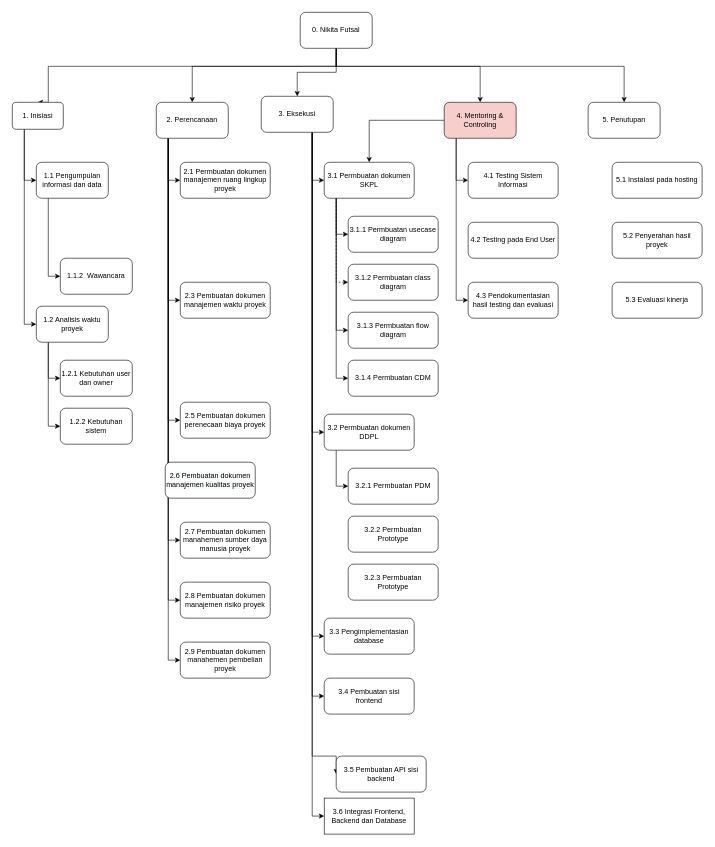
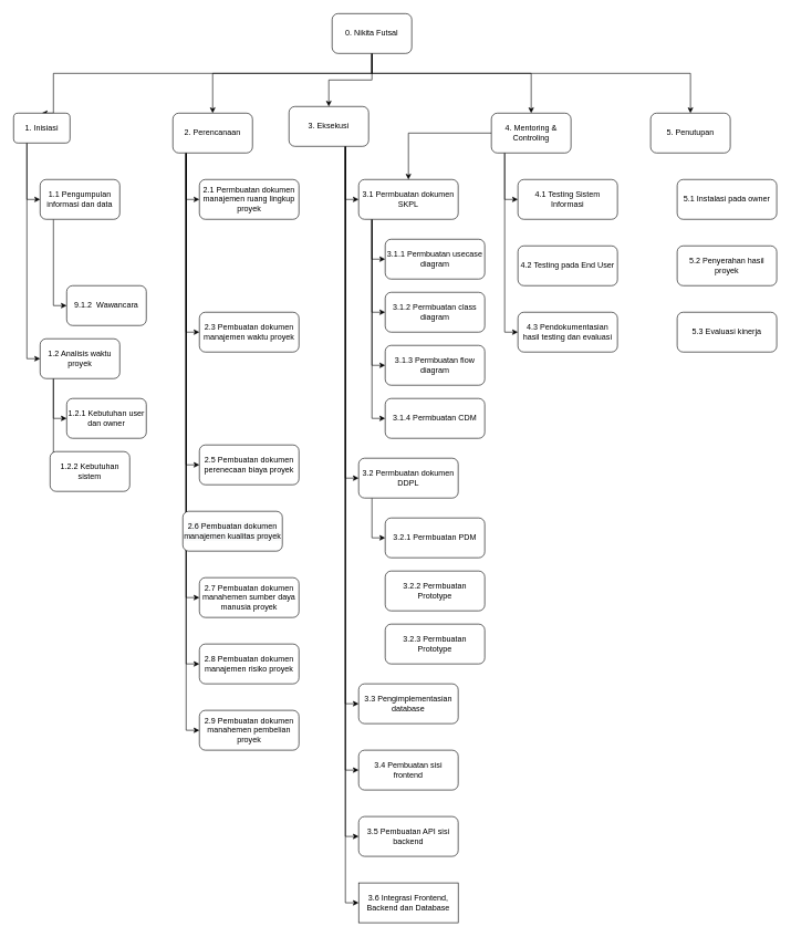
  <mxCell id="0" />
  <mxCell id="1" parent="0" />
  <mxCell id="2" style="edgeStyle=orthogonalEdgeStyle;rounded=0;orthogonalLoop=1;jettySize=auto;html=1;entryX=0.5;entryY=0;entryDx=0;entryDy=0;" parent="1" source="7" target="10" edge="1"><mxGeometry relative="1" as="geometry"><Array as="points"><mxPoint x="560" y="110" /><mxPoint x="80" y="110" /></Array></mxGeometry></mxCell>
  <mxCell id="3" style="edgeStyle=orthogonalEdgeStyle;rounded=0;orthogonalLoop=1;jettySize=auto;html=1;" parent="1" source="7" target="18" edge="1"><mxGeometry relative="1" as="geometry"><Array as="points"><mxPoint x="560" y="110" /><mxPoint x="320" y="110" /></Array></mxGeometry></mxCell>
  <mxCell id="4" style="edgeStyle=orthogonalEdgeStyle;rounded=0;orthogonalLoop=1;jettySize=auto;html=1;entryX=0.5;entryY=0;entryDx=0;entryDy=0;" parent="1" source="7" target="25" edge="1"><mxGeometry relative="1" as="geometry" /></mxCell>
  <mxCell id="5" style="edgeStyle=orthogonalEdgeStyle;rounded=0;orthogonalLoop=1;jettySize=auto;html=1;entryX=0.5;entryY=0;entryDx=0;entryDy=0;" parent="1" source="7" target="29" edge="1"><mxGeometry relative="1" as="geometry"><Array as="points"><mxPoint x="560" y="110" /><mxPoint x="800" y="110" /></Array></mxGeometry></mxCell>
  <mxCell id="6" style="edgeStyle=orthogonalEdgeStyle;rounded=0;orthogonalLoop=1;jettySize=auto;html=1;" parent="1" source="7" target="30" edge="1"><mxGeometry relative="1" as="geometry"><Array as="points"><mxPoint x="560" y="110" /><mxPoint x="1040" y="110" /></Array></mxGeometry></mxCell>
  <mxCell id="7" value="0. Nikita Futsal" style="rounded=1;whiteSpace=wrap;html=1;" parent="1" vertex="1"><mxGeometry x="500" y="20" width="120" height="60" as="geometry" /></mxCell>
  <mxCell id="8" style="edgeStyle=orthogonalEdgeStyle;rounded=0;orthogonalLoop=1;jettySize=auto;html=1;entryX=0;entryY=0.5;entryDx=0;entryDy=0;" parent="1" source="10" target="32" edge="1"><mxGeometry relative="1" as="geometry"><Array as="points"><mxPoint x="40" y="300" /></Array></mxGeometry></mxCell>
  <mxCell id="9" style="edgeStyle=orthogonalEdgeStyle;rounded=0;orthogonalLoop=1;jettySize=auto;html=1;entryX=0;entryY=0.5;entryDx=0;entryDy=0;" parent="1" source="10" target="35" edge="1"><mxGeometry relative="1" as="geometry"><Array as="points"><mxPoint x="40" y="540" /></Array></mxGeometry></mxCell>
  <mxCell id="10" value="1. Inisiasi" style="rounded=1;whiteSpace=wrap;html=1;" parent="1" vertex="1"><mxGeometry x="20" y="170" width="85" height="45" as="geometry" /></mxCell>
  <mxCell id="11" style="edgeStyle=orthogonalEdgeStyle;rounded=0;orthogonalLoop=1;jettySize=auto;html=1;entryX=0;entryY=0.5;entryDx=0;entryDy=0;" parent="1" source="18" target="39" edge="1"><mxGeometry relative="1" as="geometry"><Array as="points"><mxPoint x="280" y="300" /></Array></mxGeometry></mxCell>
  <mxCell id="12" style="edgeStyle=orthogonalEdgeStyle;rounded=0;orthogonalLoop=1;jettySize=auto;html=1;entryX=0;entryY=0.5;entryDx=0;entryDy=0;" parent="1" source="18" target="40" edge="1"><mxGeometry relative="1" as="geometry"><Array as="points"><mxPoint x="280" y="500" /></Array></mxGeometry></mxCell>
  <mxCell id="13" style="edgeStyle=orthogonalEdgeStyle;rounded=0;orthogonalLoop=1;jettySize=auto;html=1;entryX=0;entryY=0.5;entryDx=0;entryDy=0;" parent="1" source="18" target="42" edge="1"><mxGeometry relative="1" as="geometry"><Array as="points"><mxPoint x="280" y="700" /></Array></mxGeometry></mxCell>
  <mxCell id="14" style="edgeStyle=orthogonalEdgeStyle;rounded=0;orthogonalLoop=1;jettySize=auto;html=1;entryX=0;entryY=0.5;entryDx=0;entryDy=0;" parent="1" source="18" target="41" edge="1"><mxGeometry relative="1" as="geometry"><Array as="points"><mxPoint x="280" y="800" /></Array></mxGeometry></mxCell>
  <mxCell id="15" style="edgeStyle=orthogonalEdgeStyle;rounded=0;orthogonalLoop=1;jettySize=auto;html=1;entryX=0;entryY=0.5;entryDx=0;entryDy=0;" parent="1" source="18" target="43" edge="1"><mxGeometry relative="1" as="geometry"><Array as="points"><mxPoint x="280" y="900" /></Array></mxGeometry></mxCell>
  <mxCell id="16" style="edgeStyle=orthogonalEdgeStyle;rounded=0;orthogonalLoop=1;jettySize=auto;html=1;entryX=0;entryY=0.5;entryDx=0;entryDy=0;" parent="1" source="18" target="45" edge="1"><mxGeometry relative="1" as="geometry"><Array as="points"><mxPoint x="280" y="1000" /></Array></mxGeometry></mxCell>
  <mxCell id="17" style="edgeStyle=orthogonalEdgeStyle;rounded=0;orthogonalLoop=1;jettySize=auto;html=1;entryX=0;entryY=0.5;entryDx=0;entryDy=0;" parent="1" source="18" target="44" edge="1"><mxGeometry relative="1" as="geometry"><Array as="points"><mxPoint x="280" y="1100" /></Array></mxGeometry></mxCell>
  <mxCell id="18" value="2. Perencanaan" style="rounded=1;whiteSpace=wrap;html=1;" parent="1" vertex="1"><mxGeometry x="260" y="170" width="120" height="60" as="geometry" /></mxCell>
  <mxCell id="19" style="edgeStyle=orthogonalEdgeStyle;rounded=0;orthogonalLoop=1;jettySize=auto;html=1;entryX=0;entryY=0.5;entryDx=0;entryDy=0;" parent="1" source="25" target="50" edge="1"><mxGeometry relative="1" as="geometry"><Array as="points"><mxPoint x="520" y="300" /></Array></mxGeometry></mxCell>
  <mxCell id="20" style="edgeStyle=orthogonalEdgeStyle;rounded=0;orthogonalLoop=1;jettySize=auto;html=1;entryX=0;entryY=0.5;entryDx=0;entryDy=0;" parent="1" source="25" target="56" edge="1"><mxGeometry relative="1" as="geometry"><Array as="points"><mxPoint x="520" y="720" /></Array></mxGeometry></mxCell>
  <mxCell id="21" style="edgeStyle=orthogonalEdgeStyle;rounded=0;orthogonalLoop=1;jettySize=auto;html=1;entryX=0;entryY=0.5;entryDx=0;entryDy=0;" parent="1" source="25" target="60" edge="1"><mxGeometry relative="1" as="geometry"><Array as="points"><mxPoint x="520" y="1060" /></Array></mxGeometry></mxCell>
  <mxCell id="22" style="edgeStyle=orthogonalEdgeStyle;rounded=0;orthogonalLoop=1;jettySize=auto;html=1;entryX=0;entryY=0.5;entryDx=0;entryDy=0;" parent="1" source="25" target="61" edge="1"><mxGeometry relative="1" as="geometry"><Array as="points"><mxPoint x="520" y="1160" /></Array></mxGeometry></mxCell>
  <mxCell id="23" style="edgeStyle=orthogonalEdgeStyle;rounded=0;orthogonalLoop=1;jettySize=auto;html=1;entryX=0;entryY=0.5;entryDx=0;entryDy=0;" parent="1" source="25" target="62" edge="1"><mxGeometry relative="1" as="geometry"><Array as="points"><mxPoint x="520" y="1260" /></Array></mxGeometry></mxCell>
  <mxCell id="24" style="edgeStyle=orthogonalEdgeStyle;rounded=0;orthogonalLoop=1;jettySize=auto;html=1;entryX=0;entryY=0.5;entryDx=0;entryDy=0;" parent="1" source="25" target="63" edge="1"><mxGeometry relative="1" as="geometry"><Array as="points"><mxPoint x="520" y="1360" /></Array></mxGeometry></mxCell>
  <mxCell id="25" value="3. Eksekusi" style="rounded=1;whiteSpace=wrap;html=1;" parent="1" vertex="1"><mxGeometry x="435" y="160" width="120" height="60" as="geometry" /></mxCell>
  <mxCell id="26" style="edgeStyle=orthogonalEdgeStyle;rounded=0;orthogonalLoop=1;jettySize=auto;html=1;entryX=0;entryY=0.5;entryDx=0;entryDy=0;" parent="1" source="29" target="64" edge="1"><mxGeometry relative="1" as="geometry"><Array as="points"><mxPoint x="760" y="300" /></Array></mxGeometry></mxCell>
  <mxCell id="27" style="edgeStyle=orthogonalEdgeStyle;rounded=0;orthogonalLoop=1;jettySize=auto;html=1;" parent="1" source="29" target="50" edge="1"><mxGeometry relative="1" as="geometry" /></mxCell>
  <mxCell id="28" style="edgeStyle=orthogonalEdgeStyle;rounded=0;orthogonalLoop=1;jettySize=auto;html=1;entryX=0;entryY=0.5;entryDx=0;entryDy=0;" parent="1" source="29" target="66" edge="1"><mxGeometry relative="1" as="geometry"><Array as="points"><mxPoint x="760" y="500" /></Array></mxGeometry></mxCell>
- <mxCell id="29" value="4. Mentoring &amp;amp; Controling" style="rounded=1;whiteSpace=wrap;html=1;fillColor=#f8cecc;" parent="1" vertex="1"><mxGeometry x="740" y="170" width="120" height="60" as="geometry" /></mxCell>
+ <mxCell id="29" value="4. Mentoring &amp;amp; Controling" style="rounded=1;whiteSpace=wrap;html=1;" parent="1" vertex="1"><mxGeometry x="740" y="170" width="120" height="60" as="geometry" /></mxCell>
  <mxCell id="30" value="5. Penutupan" style="rounded=1;whiteSpace=wrap;html=1;" parent="1" vertex="1"><mxGeometry x="980" y="170" width="120" height="60" as="geometry" /></mxCell>
  <mxCell id="31" style="edgeStyle=orthogonalEdgeStyle;rounded=0;orthogonalLoop=1;jettySize=auto;html=1;entryX=0;entryY=0.5;entryDx=0;entryDy=0;" parent="1" source="32" target="36" edge="1"><mxGeometry relative="1" as="geometry"><Array as="points"><mxPoint x="80" y="460" /></Array></mxGeometry></mxCell>
  <mxCell id="32" value="1.1 Pengumpulan informasi dan data" style="rounded=1;whiteSpace=wrap;html=1;" parent="1" vertex="1"><mxGeometry x="60" y="270" width="120" height="60" as="geometry" /></mxCell>
  <mxCell id="33" style="edgeStyle=orthogonalEdgeStyle;rounded=0;orthogonalLoop=1;jettySize=auto;html=1;entryX=0;entryY=0.5;entryDx=0;entryDy=0;" parent="1" source="35" target="37" edge="1"><mxGeometry relative="1" as="geometry"><Array as="points"><mxPoint x="80" y="630" /></Array></mxGeometry></mxCell>
  <mxCell id="34" style="edgeStyle=orthogonalEdgeStyle;rounded=0;orthogonalLoop=1;jettySize=auto;html=1;entryX=0;entryY=0.5;entryDx=0;entryDy=0;" parent="1" source="35" target="38" edge="1"><mxGeometry relative="1" as="geometry"><Array as="points"><mxPoint x="80" y="710" /></Array></mxGeometry></mxCell>
  <mxCell id="35" value="1.2 Analisis waktu proyek" style="rounded=1;whiteSpace=wrap;html=1;" parent="1" vertex="1"><mxGeometry x="60" y="510" width="120" height="60" as="geometry" /></mxCell>
- <mxCell id="36" value="1.1.2&amp;nbsp; Wawancara" style="rounded=1;whiteSpace=wrap;html=1;" parent="1" vertex="1"><mxGeometry x="100" y="430" width="120" height="60" as="geometry" /></mxCell>
+ <mxCell id="36" value="9.1.2&amp;nbsp; Wawancara" style="rounded=1;whiteSpace=wrap;html=1;" parent="1" vertex="1"><mxGeometry x="100" y="430" width="120" height="60" as="geometry" /></mxCell>
  <mxCell id="37" value="1.2.1 Kebutuhan user dan owner" style="rounded=1;whiteSpace=wrap;html=1;" parent="1" vertex="1"><mxGeometry x="100" y="600" width="120" height="60" as="geometry" /></mxCell>
- <mxCell id="38" value="1.2.2 Kebutuhan sistem" style="rounded=1;whiteSpace=wrap;html=1;" parent="1" vertex="1"><mxGeometry x="100" y="680" width="120" height="60" as="geometry" /></mxCell>
+ <mxCell id="38" value="1.2.2 Kebutuhan sistem" style="rounded=1;whiteSpace=wrap;html=1;" parent="1" vertex="1"><mxGeometry x="75" y="680" width="120" height="60" as="geometry" /></mxCell>
  <mxCell id="39" value="2.1 Permbuatan dokumen manajemen ruang lingkup proyek" style="rounded=1;whiteSpace=wrap;html=1;gradientColor=none;" parent="1" vertex="1"><mxGeometry x="300" y="270" width="150" height="60" as="geometry" /></mxCell>
  <mxCell id="40" value="2.3 Pembuatan dokumen manajemen waktu proyek" style="rounded=1;whiteSpace=wrap;html=1;" parent="1" vertex="1"><mxGeometry x="300" y="470" width="150" height="60" as="geometry" /></mxCell>
  <mxCell id="41" value="&lt;span style=&quot;color: rgb(0, 0, 0); font-family: Helvetica; font-size: 12px; font-style: normal; font-variant-ligatures: normal; font-variant-caps: normal; font-weight: 400; letter-spacing: normal; orphans: 2; text-align: center; text-indent: 0px; text-transform: none; widows: 2; word-spacing: 0px; -webkit-text-stroke-width: 0px; background-color: rgb(248, 249, 250); text-decoration-thickness: initial; text-decoration-style: initial; text-decoration-color: initial; float: none; display: inline !important;&quot;&gt;2.6 Pembuatan dokumen manajemen kualitas proyek&lt;/span&gt;" style="rounded=1;whiteSpace=wrap;html=1;" parent="1" vertex="1"><mxGeometry x="275" y="770" width="150" height="60" as="geometry" /></mxCell>
  <mxCell id="42" value="2.5 Pembuatan dokumen perenecaan biaya proyek" style="rounded=1;whiteSpace=wrap;html=1;" parent="1" vertex="1"><mxGeometry x="300" y="670" width="150" height="60" as="geometry" /></mxCell>
  <mxCell id="43" value="2.7 Pembuatan dokumen manahemen sumber daya manusia proyek" style="rounded=1;whiteSpace=wrap;html=1;" parent="1" vertex="1"><mxGeometry x="300" y="870" width="150" height="60" as="geometry" /></mxCell>
  <mxCell id="44" value="2.9 Pembuatan dokumen manahemen pembelian proyek" style="rounded=1;whiteSpace=wrap;html=1;" parent="1" vertex="1"><mxGeometry x="300" y="1070" width="150" height="60" as="geometry" /></mxCell>
  <mxCell id="45" value="2.8 Pembuatan dokumen manajemen risiko proyek" style="rounded=1;whiteSpace=wrap;html=1;" parent="1" vertex="1"><mxGeometry x="300" y="970" width="150" height="60" as="geometry" /></mxCell>
  <mxCell id="46" style="edgeStyle=orthogonalEdgeStyle;rounded=0;orthogonalLoop=1;jettySize=auto;html=1;entryX=0;entryY=0.5;entryDx=0;entryDy=0;" parent="1" source="50" target="51" edge="1"><mxGeometry relative="1" as="geometry"><Array as="points"><mxPoint x="560" y="390" /></Array></mxGeometry></mxCell>
- <mxCell id="47" style="edgeStyle=orthogonalEdgeStyle;rounded=0;orthogonalLoop=1;jettySize=auto;html=1;entryX=0;entryY=0.5;entryDx=0;entryDy=0;dashed=1;" parent="1" source="50" target="52" edge="1"><mxGeometry relative="1" as="geometry"><Array as="points"><mxPoint x="560" y="470" /></Array></mxGeometry></mxCell>
+ <mxCell id="47" style="edgeStyle=orthogonalEdgeStyle;rounded=0;orthogonalLoop=1;jettySize=auto;html=1;entryX=0;entryY=0.5;entryDx=0;entryDy=0;" parent="1" source="50" target="52" edge="1"><mxGeometry relative="1" as="geometry"><Array as="points"><mxPoint x="560" y="470" /></Array></mxGeometry></mxCell>
  <mxCell id="48" style="edgeStyle=orthogonalEdgeStyle;rounded=0;orthogonalLoop=1;jettySize=auto;html=1;entryX=0;entryY=0.5;entryDx=0;entryDy=0;" parent="1" source="50" target="53" edge="1"><mxGeometry relative="1" as="geometry"><Array as="points"><mxPoint x="560" y="550" /></Array></mxGeometry></mxCell>
  <mxCell id="49" style="edgeStyle=orthogonalEdgeStyle;rounded=0;orthogonalLoop=1;jettySize=auto;html=1;entryX=0;entryY=0.5;entryDx=0;entryDy=0;" parent="1" source="50" target="54" edge="1"><mxGeometry relative="1" as="geometry"><Array as="points"><mxPoint x="560" y="630" /></Array></mxGeometry></mxCell>
  <mxCell id="50" value="3.1 Permbuatan dokumen SKPL" style="rounded=1;whiteSpace=wrap;html=1;gradientColor=none;" parent="1" vertex="1"><mxGeometry x="540" y="270" width="150" height="60" as="geometry" /></mxCell>
  <mxCell id="51" value="3.1.1 Permbuatan usecase diagram" style="rounded=1;whiteSpace=wrap;html=1;gradientColor=none;" parent="1" vertex="1"><mxGeometry x="580" y="360" width="150" height="60" as="geometry" /></mxCell>
  <mxCell id="52" value="3.1.2 Permbuatan class diagram" style="rounded=1;whiteSpace=wrap;html=1;gradientColor=none;" parent="1" vertex="1"><mxGeometry x="580" y="440" width="150" height="60" as="geometry" /></mxCell>
  <mxCell id="53" value="3.1.3 Permbuatan flow diagram" style="rounded=1;whiteSpace=wrap;html=1;gradientColor=none;" parent="1" vertex="1"><mxGeometry x="580" y="520" width="150" height="60" as="geometry" /></mxCell>
  <mxCell id="54" value="3.1.4 Permbuatan CDM" style="rounded=1;whiteSpace=wrap;html=1;gradientColor=none;" parent="1" vertex="1"><mxGeometry x="580" y="600" width="150" height="60" as="geometry" /></mxCell>
  <mxCell id="55" style="edgeStyle=orthogonalEdgeStyle;rounded=0;orthogonalLoop=1;jettySize=auto;html=1;entryX=0;entryY=0.5;entryDx=0;entryDy=0;" parent="1" source="56" target="57" edge="1"><mxGeometry relative="1" as="geometry"><Array as="points"><mxPoint x="560" y="810" /></Array></mxGeometry></mxCell>
  <mxCell id="56" value="3.2 Permbuatan dokumen DDPL" style="rounded=1;whiteSpace=wrap;html=1;gradientColor=none;" parent="1" vertex="1"><mxGeometry x="540" y="690" width="150" height="60" as="geometry" /></mxCell>
  <mxCell id="57" value="3.2.1 Permbuatan PDM" style="rounded=1;whiteSpace=wrap;html=1;gradientColor=none;" parent="1" vertex="1"><mxGeometry x="580" y="780" width="150" height="60" as="geometry" /></mxCell>
  <mxCell id="58" value="3.2.2 Permbuatan Prototype" style="rounded=1;whiteSpace=wrap;html=1;gradientColor=none;" parent="1" vertex="1"><mxGeometry x="580" y="860" width="150" height="60" as="geometry" /></mxCell>
  <mxCell id="59" value="3.2.3 Permbuatan Prototype" style="rounded=1;whiteSpace=wrap;html=1;gradientColor=none;" parent="1" vertex="1"><mxGeometry x="580" y="940" width="150" height="60" as="geometry" /></mxCell>
  <mxCell id="60" value="3.3 Pengimplementasian database" style="rounded=1;whiteSpace=wrap;html=1;gradientColor=none;" parent="1" vertex="1"><mxGeometry x="540" y="1030" width="150" height="60" as="geometry" /></mxCell>
  <mxCell id="61" value="3.4 Pembuatan sisi frontend" style="rounded=1;whiteSpace=wrap;html=1;gradientColor=none;" parent="1" vertex="1"><mxGeometry x="540" y="1130" width="150" height="60" as="geometry" /></mxCell>
- <mxCell id="62" value="3.5 Pembuatan API sisi backend" style="rounded=1;whiteSpace=wrap;html=1;gradientColor=none;" parent="1" vertex="1"><mxGeometry x="560" y="1260" width="150" height="60" as="geometry" /></mxCell>
+ <mxCell id="62" value="3.5 Pembuatan API sisi backend" style="rounded=1;whiteSpace=wrap;html=1;gradientColor=none;" parent="1" vertex="1"><mxGeometry x="540" y="1230" width="150" height="60" as="geometry" /></mxCell>
  <mxCell id="63" value="3.6 Integrasi Frontend, Backend dan Database" style="whiteSpace=wrap;html=1;gradientColor=none;rounded=0;" parent="1" vertex="1"><mxGeometry x="540" y="1330" width="150" height="60" as="geometry" /></mxCell>
  <mxCell id="64" value="4.1 Testing Sistem Informasi" style="rounded=1;whiteSpace=wrap;html=1;gradientColor=none;" parent="1" vertex="1"><mxGeometry x="780" y="270" width="150" height="60" as="geometry" /></mxCell>
  <mxCell id="65" value="4.2 Testing pada End User" style="rounded=1;whiteSpace=wrap;html=1;gradientColor=none;" parent="1" vertex="1"><mxGeometry x="780" y="370" width="150" height="60" as="geometry" /></mxCell>
  <mxCell id="66" value="4.3 Pendokumentasian hasil testing dan evaluasi" style="rounded=1;whiteSpace=wrap;html=1;gradientColor=none;" parent="1" vertex="1"><mxGeometry x="780" y="470" width="150" height="60" as="geometry" /></mxCell>
- <mxCell id="67" value="5.1 Instalasi pada hosting" style="rounded=1;whiteSpace=wrap;html=1;gradientColor=none;" parent="1" vertex="1"><mxGeometry x="1020" y="270" width="150" height="60" as="geometry" /></mxCell>
+ <mxCell id="67" value="5.1 Instalasi pada owner" style="rounded=1;whiteSpace=wrap;html=1;gradientColor=none;" parent="1" vertex="1"><mxGeometry x="1020" y="270" width="150" height="60" as="geometry" /></mxCell>
  <mxCell id="68" value="5.2 Penyerahan hasil proyek" style="rounded=1;whiteSpace=wrap;html=1;gradientColor=none;" parent="1" vertex="1"><mxGeometry x="1020" y="370" width="150" height="60" as="geometry" /></mxCell>
  <mxCell id="69" value="5.3 Evaluasi kinerja" style="rounded=1;whiteSpace=wrap;html=1;gradientColor=none;" parent="1" vertex="1"><mxGeometry x="1020" y="470" width="150" height="60" as="geometry" /></mxCell>
